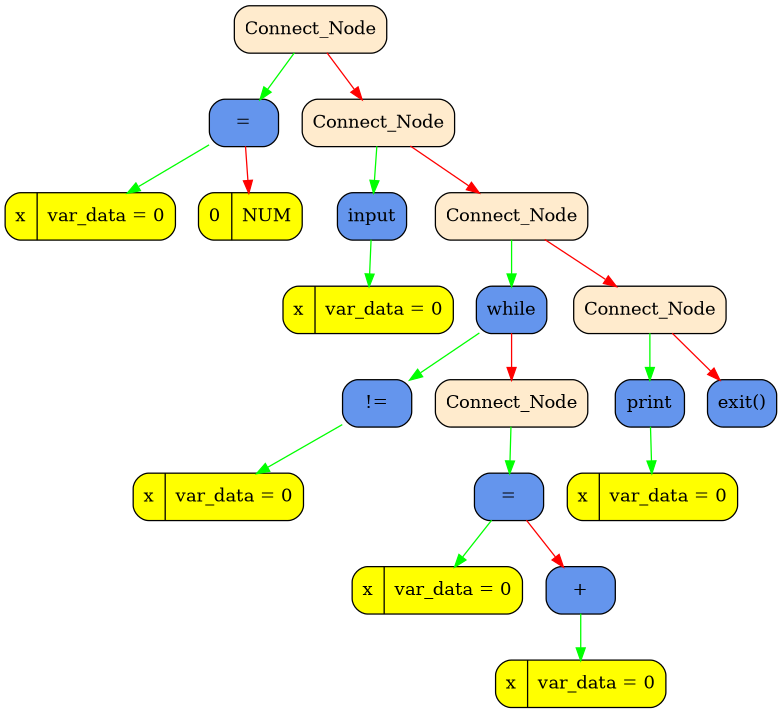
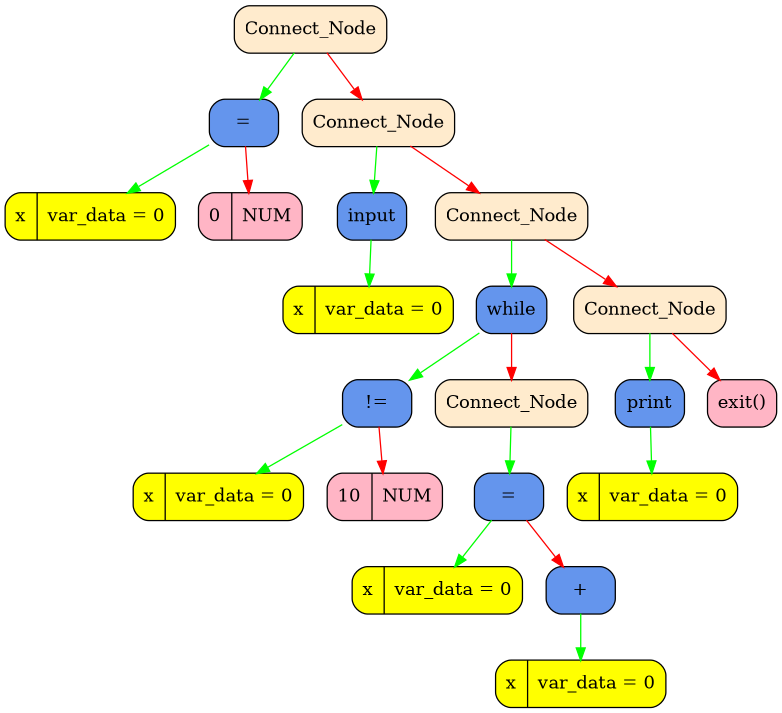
  digraph {
    rankdir=HR
    node [fillcolor=cornflowerblue fontsize=14 shape=Mrecord style=filled]
    edge [color=green fontcolor=blue fontsize=12]
    n1 [fillcolor=blanchedalmond label=" <value> Connect_Node"]
    n2 [label=" <value> ="]
    n3 [fillcolor=blanchedalmond label=" <value> Connect_Node"]
    n4 [fillcolor=yellow label=" <value> x | var_data =  0"]
-   n5 [fillcolor=yellow label=" <value> 0 | NUM  "]
+   n5 [fillcolor=pink1 label=" <value> 0 | NUM  "]
    n6 [label=" <value> input"]
    n7 [fillcolor=blanchedalmond label=" <value> Connect_Node"]
    n8 [fillcolor=yellow label=" <value> x | var_data =  0"]
    n9 [label=" <value> while"]
    n10 [fillcolor=blanchedalmond label=" <value> Connect_Node"]
    n11 [label=" <value> !="]
    n12 [fillcolor=blanchedalmond label=" <value> Connect_Node"]
    n13 [label=" <value> print"]
-   n14 [label=" <value> exit()"]
+   n14 [fillcolor=pink1 label=" <value> exit()"]
    n15 [fillcolor=yellow label=" <value> x | var_data =  0"]
+   n16 [fillcolor=pink1 label=" <value> 10 | NUM  "]
    n17 [label=" <value> ="]
    n18 [fillcolor=yellow label=" <value> x | var_data =  0"]
    n19 [fillcolor=yellow label=" <value> x | var_data =  0"]
    n20 [label=" <value> +"]
    n21 [fillcolor=yellow label=" <value> x | var_data =  0"]
    n1 -> n2
    n1 -> n3 [color=red]
    n2 -> n4
    n2 -> n5 [color=red]
    n3 -> n6
    n3 -> n7 [color=red]
    n6 -> n8
    n7 -> n9
    n7 -> n10 [color=red]
    n9 -> n11
    n9 -> n12 [color=red]
    n10 -> n13
    n10 -> n14 [color=red]
    n11 -> n15
+   n11 -> n16 [color=red]
    n12 -> n17
    n13 -> n18
    n17 -> n19
    n17 -> n20 [color=red]
    n20 -> n21
  }
